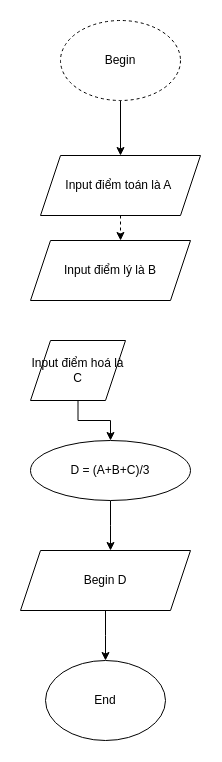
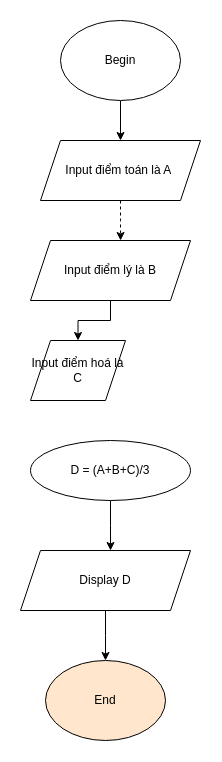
  <mxCell id="0" />
  <mxCell id="1" parent="0" />
  <mxCell id="2" style="edgeStyle=orthogonalEdgeStyle;rounded=0;orthogonalLoop=1;jettySize=auto;html=1;exitX=0.5;exitY=1;exitDx=0;exitDy=0;entryX=0.5;entryY=0;entryDx=0;entryDy=0;" parent="1" source="3" target="5" edge="1"><mxGeometry relative="1" as="geometry" /></mxCell>
- <mxCell id="3" value="Begin" style="ellipse;whiteSpace=wrap;html=1;dashed=1;" parent="1" vertex="1"><mxGeometry x="60" y="20" width="120" height="80" as="geometry" /></mxCell>
+ <mxCell id="3" value="Begin" style="ellipse;whiteSpace=wrap;html=1;" parent="1" vertex="1"><mxGeometry x="60" y="20" width="120" height="80" as="geometry" /></mxCell>
  <mxCell id="4" style="edgeStyle=orthogonalEdgeStyle;rounded=0;orthogonalLoop=1;jettySize=auto;html=1;entryX=0.563;entryY=0;entryDx=0;entryDy=0;entryPerimeter=0;dashed=1;" parent="1" source="5" target="7" edge="1"><mxGeometry relative="1" as="geometry" /></mxCell>
- <mxCell id="5" value="Input điểm toán là A&amp;nbsp;" style="shape=parallelogram;perimeter=parallelogramPerimeter;whiteSpace=wrap;html=1;fixedSize=1;" parent="1" vertex="1"><mxGeometry x="40" y="155" width="160" height="60" as="geometry" /></mxCell>
+ <mxCell id="5" value="Input điểm toán là A&amp;nbsp;" style="shape=parallelogram;perimeter=parallelogramPerimeter;whiteSpace=wrap;html=1;fixedSize=1;" parent="1" vertex="1"><mxGeometry x="40" y="140" width="160" height="60" as="geometry" /></mxCell>
+ <mxCell id="6" style="edgeStyle=orthogonalEdgeStyle;rounded=0;orthogonalLoop=1;jettySize=auto;html=1;entryX=0.5;entryY=0;entryDx=0;entryDy=0;" parent="1" source="7" target="9" edge="1"><mxGeometry relative="1" as="geometry"><Array as="points" /></mxGeometry></mxCell>
  <mxCell id="7" value="Input điểm lý là B" style="shape=parallelogram;perimeter=parallelogramPerimeter;whiteSpace=wrap;html=1;fixedSize=1;" parent="1" vertex="1"><mxGeometry x="30" y="240" width="160" height="60" as="geometry" /></mxCell>
- <mxCell id="8" style="edgeStyle=orthogonalEdgeStyle;rounded=0;orthogonalLoop=1;jettySize=auto;html=1;entryX=0.5;entryY=0;entryDx=0;entryDy=0;" parent="1" source="9" target="11" edge="1"><mxGeometry relative="1" as="geometry" /></mxCell>
  <mxCell id="9" value="Input điểm hoá là C" style="shape=parallelogram;perimeter=parallelogramPerimeter;whiteSpace=wrap;html=1;fixedSize=1;" parent="1" vertex="1"><mxGeometry x="30" y="340" width="95" height="60" as="geometry" /></mxCell>
  <mxCell id="10" style="edgeStyle=orthogonalEdgeStyle;rounded=0;orthogonalLoop=1;jettySize=auto;html=1;" parent="1" source="11" edge="1"><mxGeometry relative="1" as="geometry"><mxPoint x="110" y="550" as="targetPoint" /></mxGeometry></mxCell>
  <mxCell id="11" value="D = (A+B+C)/3" style="ellipse;whiteSpace=wrap;html=1;" parent="1" vertex="1"><mxGeometry x="30" y="440" width="160" height="60" as="geometry" /></mxCell>
  <mxCell id="12" style="edgeStyle=orthogonalEdgeStyle;rounded=0;orthogonalLoop=1;jettySize=auto;html=1;" parent="1" source="13" edge="1"><mxGeometry relative="1" as="geometry"><mxPoint x="105" y="660" as="targetPoint" /></mxGeometry></mxCell>
- <mxCell id="13" value="Begin D" style="shape=parallelogram;perimeter=parallelogramPerimeter;whiteSpace=wrap;html=1;fixedSize=1;" parent="1" vertex="1"><mxGeometry x="20" y="550" width="170" height="60" as="geometry" /></mxCell>
- <mxCell id="14" value="End" style="ellipse;whiteSpace=wrap;html=1;" parent="1" vertex="1"><mxGeometry x="45" y="660" width="120" height="80" as="geometry" /></mxCell>
+ <mxCell id="13" value="Display D" style="shape=parallelogram;perimeter=parallelogramPerimeter;whiteSpace=wrap;html=1;fixedSize=1;" parent="1" vertex="1"><mxGeometry x="20" y="550" width="170" height="60" as="geometry" /></mxCell>
+ <mxCell id="14" value="End" style="ellipse;whiteSpace=wrap;html=1;fillColor=#ffe6cc;" parent="1" vertex="1"><mxGeometry x="45" y="660" width="120" height="80" as="geometry" /></mxCell>
